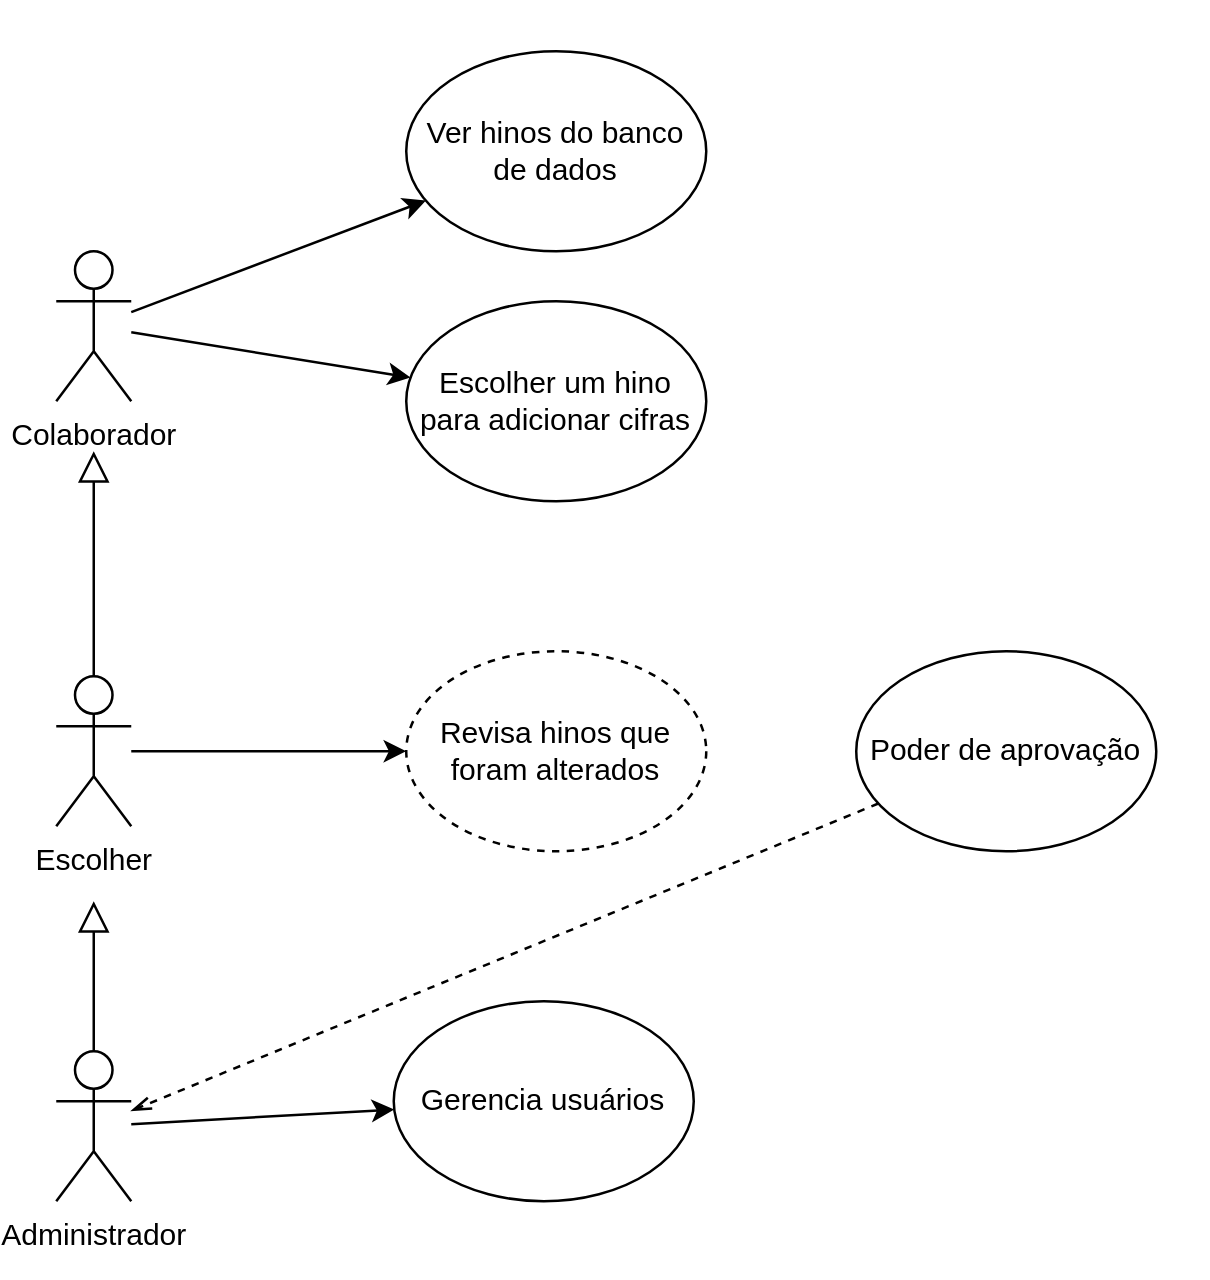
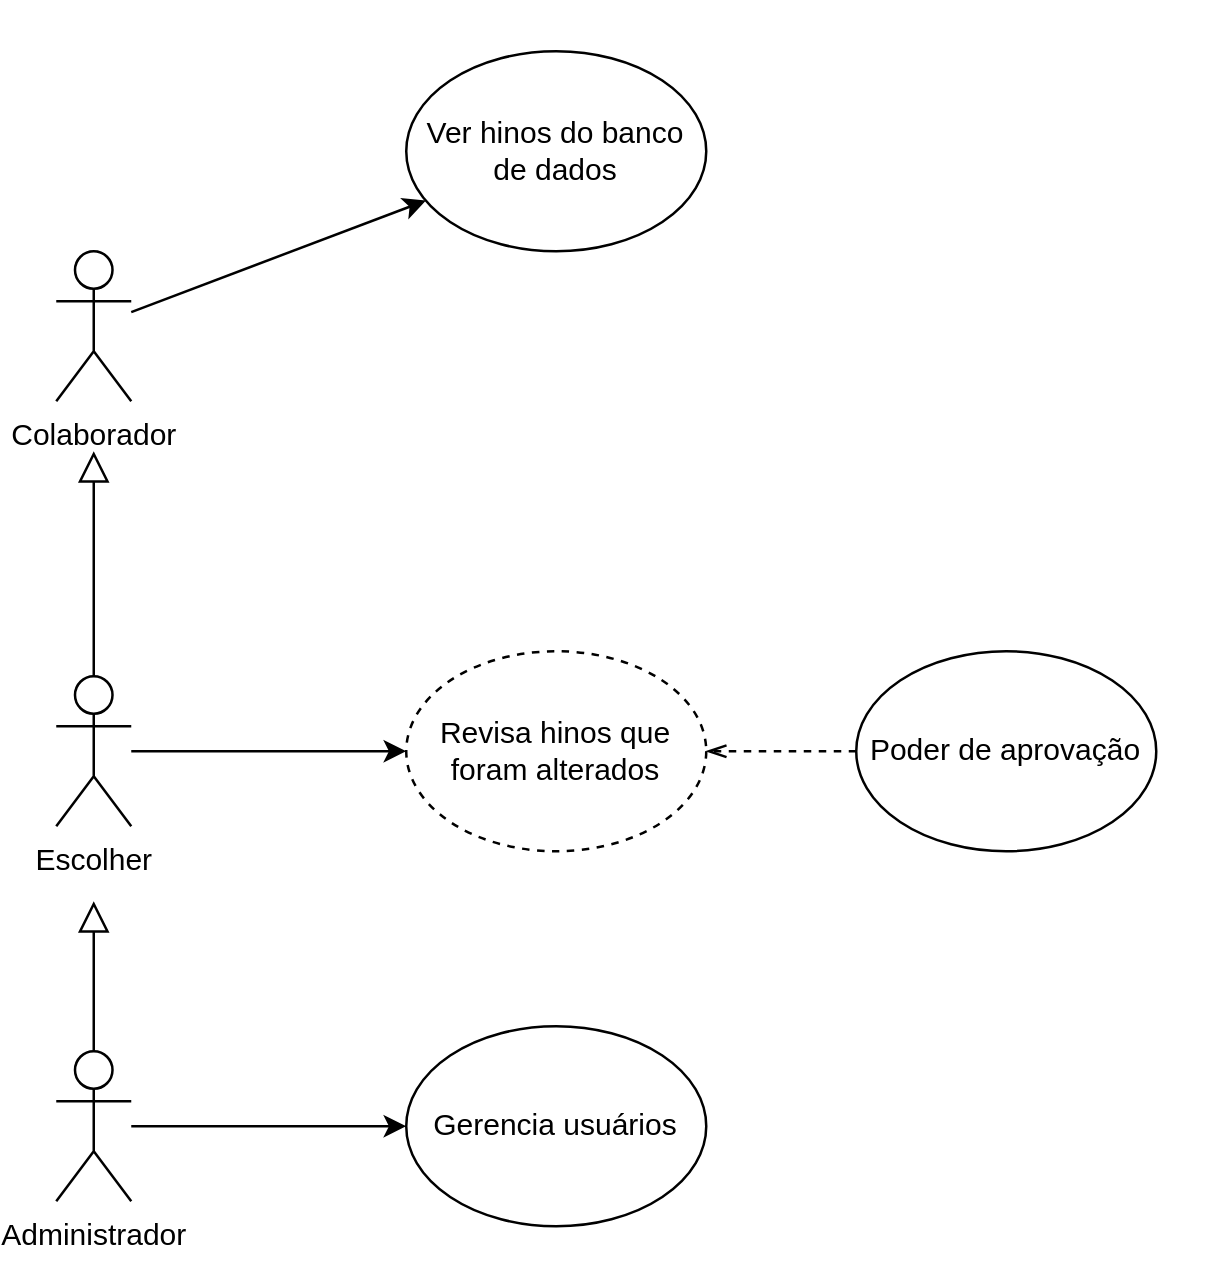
  <mxCell id="0" />
  <mxCell id="1" parent="0" />
  <mxCell id="2" style="rounded=0;orthogonalLoop=1;jettySize=auto;html=1;" edge="1" parent="1" source="4" target="5"><mxGeometry relative="1" as="geometry" /></mxCell>
- <mxCell id="3" style="edgeStyle=none;rounded=0;orthogonalLoop=1;jettySize=auto;html=1;" edge="1" parent="1" source="4" target="6"><mxGeometry relative="1" as="geometry" /></mxCell>
  <mxCell id="4" value="Colaborador" style="shape=umlActor;verticalLabelPosition=bottom;verticalAlign=top;html=1;outlineConnect=0;" vertex="1" parent="1"><mxGeometry x="20" y="100" width="30" height="60" as="geometry" /></mxCell>
  <mxCell id="5" value="Ver hinos do banco de dados" style="ellipse;whiteSpace=wrap;html=1;" vertex="1" parent="1"><mxGeometry x="160" y="20" width="120" height="80" as="geometry" /></mxCell>
- <mxCell id="6" value="Escolher um hino para adicionar cifras" style="ellipse;whiteSpace=wrap;html=1;" vertex="1" parent="1"><mxGeometry x="160" y="120" width="120" height="80" as="geometry" /></mxCell>
  <mxCell id="7" style="edgeStyle=none;rounded=0;orthogonalLoop=1;jettySize=auto;html=1;" edge="1" parent="1" source="9" target="10"><mxGeometry relative="1" as="geometry" /></mxCell>
  <mxCell id="8" style="edgeStyle=none;rounded=0;orthogonalLoop=1;jettySize=auto;html=1;endArrow=block;endFill=0;endSize=10;" edge="1" parent="1" source="9"><mxGeometry relative="1" as="geometry"><mxPoint x="35" y="180" as="targetPoint" /></mxGeometry></mxCell>
  <mxCell id="9" value="Escolher" style="shape=umlActor;verticalLabelPosition=bottom;verticalAlign=top;html=1;outlineConnect=0;" vertex="1" parent="1"><mxGeometry x="20" y="270" width="30" height="60" as="geometry" /></mxCell>
  <mxCell id="10" value="Revisa hinos que foram alterados" style="ellipse;whiteSpace=wrap;html=1;dashed=1;" vertex="1" parent="1"><mxGeometry x="160" y="260" width="120" height="80" as="geometry" /></mxCell>
- <mxCell id="11" style="edgeStyle=none;rounded=0;orthogonalLoop=1;jettySize=auto;html=1;endArrow=openThin;endFill=0;endSize=6;dashed=1;" edge="1" parent="1" source="12" target="15"><mxGeometry relative="1" as="geometry" /></mxCell>
+ <mxCell id="11" style="edgeStyle=none;rounded=0;orthogonalLoop=1;jettySize=auto;html=1;endArrow=openThin;endFill=0;endSize=6;dashed=1;" edge="1" parent="1" source="12" target="10"><mxGeometry relative="1" as="geometry" /></mxCell>
  <mxCell id="12" value="Poder de aprovação" style="ellipse;whiteSpace=wrap;html=1;" vertex="1" parent="1"><mxGeometry x="340" y="260" width="120" height="80" as="geometry" /></mxCell>
  <mxCell id="13" style="edgeStyle=none;rounded=0;orthogonalLoop=1;jettySize=auto;html=1;" edge="1" parent="1" source="15" target="16"><mxGeometry relative="1" as="geometry" /></mxCell>
  <mxCell id="14" style="edgeStyle=none;rounded=0;orthogonalLoop=1;jettySize=auto;html=1;endArrow=block;endFill=0;endSize=10;" edge="1" parent="1" source="15"><mxGeometry relative="1" as="geometry"><mxPoint x="35" y="360" as="targetPoint" /></mxGeometry></mxCell>
  <mxCell id="15" value="Administrador" style="shape=umlActor;verticalLabelPosition=bottom;verticalAlign=top;html=1;outlineConnect=0;" vertex="1" parent="1"><mxGeometry x="20" y="420" width="30" height="60" as="geometry" /></mxCell>
- <mxCell id="16" value="Gerencia usuários" style="ellipse;whiteSpace=wrap;html=1;" vertex="1" parent="1"><mxGeometry x="155" y="400" width="120" height="80" as="geometry" /></mxCell>
+ <mxCell id="16" value="Gerencia usuários" style="ellipse;whiteSpace=wrap;html=1;" vertex="1" parent="1"><mxGeometry x="160" y="410" width="120" height="80" as="geometry" /></mxCell>
